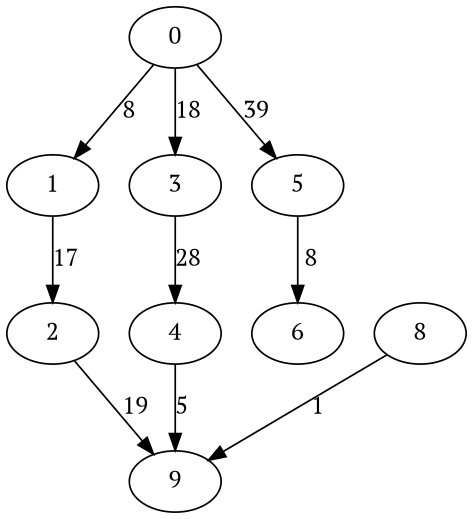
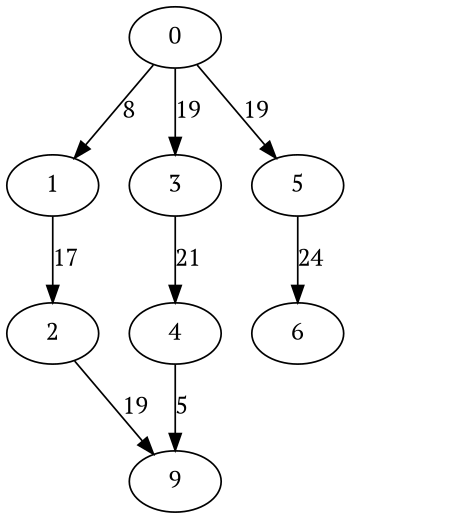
  digraph {
    fontname="PT Serif"
    node [fontname="PT Serif"]
    edge [fontname="PT Serif"]
    0
    1
    3
    5
    2
    4
    6
    9
-   8
    0 -> 1 [label=8]
-   0 -> 3 [label=18]
-   0 -> 5 [label=39]
+   0 -> 3 [label=19]
+   0 -> 5 [label=19]
    1 -> 2 [label=17]
-   3 -> 4 [label=28]
-   5 -> 6 [label=8]
+   3 -> 4 [label=21]
+   5 -> 6 [label=24]
    2 -> 9 [label=19]
    4 -> 9 [label=5]
-   8 -> 9 [label=1]
  }
